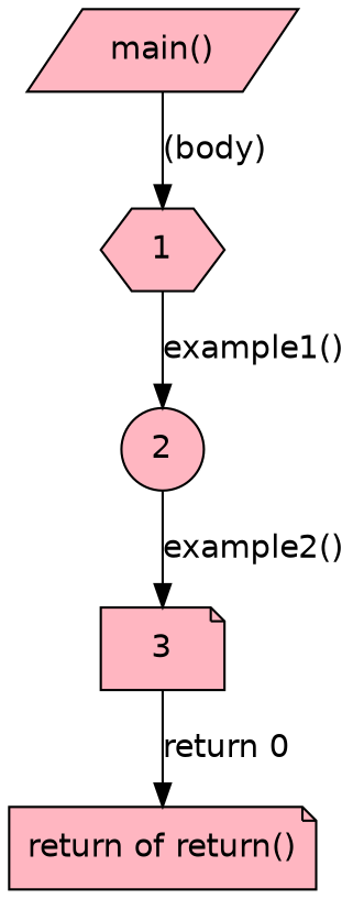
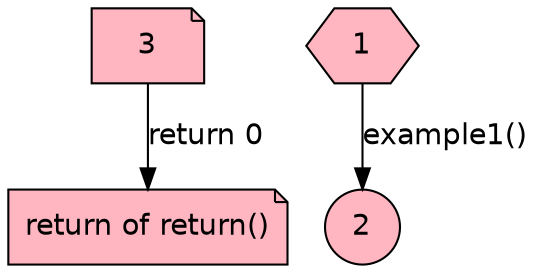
  digraph {
    fontname="DejaVu Sans"
    node [fillcolor=lightpink fontname="DejaVu Sans" shape=note style=filled]
    edge [fontname="DejaVu Sans"]
    n1 [label="return of return()"]
    3
    2 [shape=circle]
    1 [shape=hexagon]
-   n5 [label="main()" shape=parallelogram]
    3 -> n1 [label="return 0\n"]
-   2 -> 3 [label="example2()\n"]
    1 -> 2 [label="example1()\n"]
-   n5 -> 1 [label="(body)\n"]
  }
